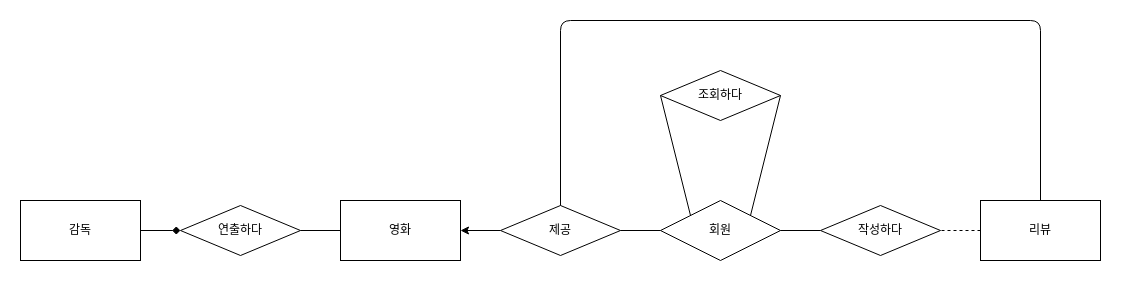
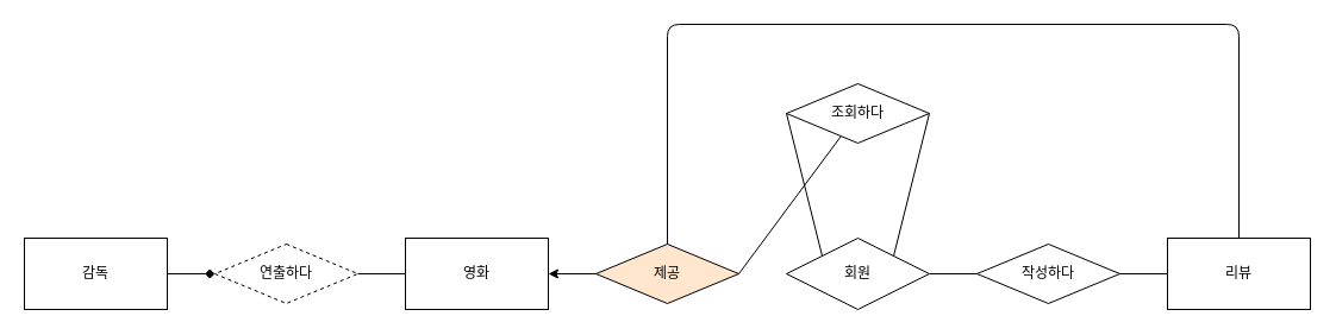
  <mxCell id="0" />
  <mxCell id="1" parent="0" />
  <mxCell id="2" value="영화" style="rounded=0;whiteSpace=wrap;html=1;" vertex="1" parent="1"><mxGeometry x="340" y="200" width="120" height="60" as="geometry" /></mxCell>
  <mxCell id="3" value="감독" style="rounded=0;whiteSpace=wrap;html=1;" vertex="1" parent="1"><mxGeometry x="20" y="200" width="120" height="60" as="geometry" /></mxCell>
- <mxCell id="4" value="연출하다" style="rhombus;whiteSpace=wrap;html=1;" vertex="1" parent="1"><mxGeometry x="180" y="205" width="120" height="50" as="geometry" /></mxCell>
+ <mxCell id="4" value="연출하다" style="rhombus;whiteSpace=wrap;html=1;dashed=1;" vertex="1" parent="1"><mxGeometry x="180" y="205" width="120" height="50" as="geometry" /></mxCell>
  <mxCell id="5" value="" style="endArrow=none;html=1;entryX=0;entryY=0.5;entryDx=0;entryDy=0;exitX=1;exitY=0.5;exitDx=0;exitDy=0;" edge="1" parent="1" source="4" target="2"><mxGeometry width="50" height="50" relative="1" as="geometry"><mxPoint x="360" y="460" as="sourcePoint" /><mxPoint x="410" y="410" as="targetPoint" /></mxGeometry></mxCell>
  <mxCell id="6" value="" style="endArrow=diamond;html=1;entryX=0;entryY=0.5;entryDx=0;entryDy=0;exitX=1;exitY=0.5;exitDx=0;exitDy=0;" edge="1" parent="1" source="3" target="4"><mxGeometry width="50" height="50" relative="1" as="geometry"><mxPoint x="310" y="240" as="sourcePoint" /><mxPoint x="350" y="240" as="targetPoint" /></mxGeometry></mxCell>
- <mxCell id="7" value="제공" style="rhombus;whiteSpace=wrap;html=1;" vertex="1" parent="1"><mxGeometry x="500" y="205" width="120" height="50" as="geometry" /></mxCell>
+ <mxCell id="7" value="제공" style="rhombus;whiteSpace=wrap;html=1;fillColor=#ffe6cc;" vertex="1" parent="1"><mxGeometry x="500" y="205" width="120" height="50" as="geometry" /></mxCell>
  <mxCell id="8" value="회원" style="rhombus;whiteSpace=wrap;html=1;" vertex="1" parent="1"><mxGeometry x="660" y="200" width="120" height="60" as="geometry" /></mxCell>
  <mxCell id="9" value="" style="endArrow=classic;html=1;entryX=1;entryY=0.5;entryDx=0;entryDy=0;exitX=0;exitY=0.5;exitDx=0;exitDy=0;" edge="1" parent="1" source="7" target="2"><mxGeometry width="50" height="50" relative="1" as="geometry"><mxPoint x="150" y="240" as="sourcePoint" /><mxPoint x="190" y="240" as="targetPoint" /></mxGeometry></mxCell>
- <mxCell id="10" value="" style="endArrow=none;html=1;exitX=1;exitY=0.5;exitDx=0;exitDy=0;" edge="1" parent="1" source="7" target="8"><mxGeometry width="50" height="50" relative="1" as="geometry"><mxPoint x="510" y="240" as="sourcePoint" /><mxPoint x="470" y="240" as="targetPoint" /></mxGeometry></mxCell>
+ <mxCell id="10" value="" style="endArrow=none;html=1;exitX=1;exitY=0.5;exitDx=0;exitDy=0;" edge="1" parent="1" source="7" target="11"><mxGeometry width="50" height="50" relative="1" as="geometry"><mxPoint x="510" y="240" as="sourcePoint" /><mxPoint x="470" y="240" as="targetPoint" /></mxGeometry></mxCell>
  <mxCell id="11" value="조회하다" style="rhombus;whiteSpace=wrap;html=1;" vertex="1" parent="1"><mxGeometry x="660" y="70" width="120" height="50" as="geometry" /></mxCell>
  <mxCell id="12" value="" style="endArrow=none;html=1;entryX=0;entryY=0.5;entryDx=0;entryDy=0;exitX=0;exitY=0;exitDx=0;exitDy=0;" edge="1" parent="1" source="8" target="11"><mxGeometry width="50" height="50" relative="1" as="geometry"><mxPoint x="600" y="340" as="sourcePoint" /><mxPoint x="650" y="290" as="targetPoint" /></mxGeometry></mxCell>
  <mxCell id="13" value="" style="endArrow=none;html=1;entryX=1;entryY=0.5;entryDx=0;entryDy=0;exitX=1;exitY=0;exitDx=0;exitDy=0;" edge="1" parent="1" source="8" target="11"><mxGeometry width="50" height="50" relative="1" as="geometry"><mxPoint x="600" y="340" as="sourcePoint" /><mxPoint x="650" y="290" as="targetPoint" /></mxGeometry></mxCell>
  <mxCell id="14" value="작성하다" style="rhombus;whiteSpace=wrap;html=1;" vertex="1" parent="1"><mxGeometry x="820" y="205" width="120" height="50" as="geometry" /></mxCell>
  <mxCell id="15" value="리뷰" style="rounded=0;whiteSpace=wrap;html=1;" vertex="1" parent="1"><mxGeometry x="980" y="200" width="120" height="60" as="geometry" /></mxCell>
  <mxCell id="16" value="" style="endArrow=none;html=1;entryX=1;entryY=0.5;entryDx=0;entryDy=0;exitX=0;exitY=0.5;exitDx=0;exitDy=0;" edge="1" parent="1" source="14" target="8"><mxGeometry width="50" height="50" relative="1" as="geometry"><mxPoint x="600" y="340" as="sourcePoint" /><mxPoint x="650" y="290" as="targetPoint" /></mxGeometry></mxCell>
- <mxCell id="17" value="" style="endArrow=none;html=1;entryX=1;entryY=0.5;entryDx=0;entryDy=0;dashed=1;" edge="1" parent="1" source="15" target="14"><mxGeometry width="50" height="50" relative="1" as="geometry"><mxPoint x="600" y="340" as="sourcePoint" /><mxPoint x="650" y="290" as="targetPoint" /></mxGeometry></mxCell>
+ <mxCell id="17" value="" style="endArrow=none;html=1;entryX=1;entryY=0.5;entryDx=0;entryDy=0;" edge="1" parent="1" source="15" target="14"><mxGeometry width="50" height="50" relative="1" as="geometry"><mxPoint x="600" y="340" as="sourcePoint" /><mxPoint x="650" y="290" as="targetPoint" /></mxGeometry></mxCell>
  <mxCell id="18" value="" style="endArrow=none;html=1;entryX=0.5;entryY=0;entryDx=0;entryDy=0;exitX=0.5;exitY=0;exitDx=0;exitDy=0;" edge="1" parent="1" source="15" target="7"><mxGeometry width="50" height="50" relative="1" as="geometry"><mxPoint x="600" y="340" as="sourcePoint" /><mxPoint x="650" y="290" as="targetPoint" /><Array as="points"><mxPoint x="1040" y="20" /><mxPoint x="560" y="20" /></Array></mxGeometry></mxCell>
